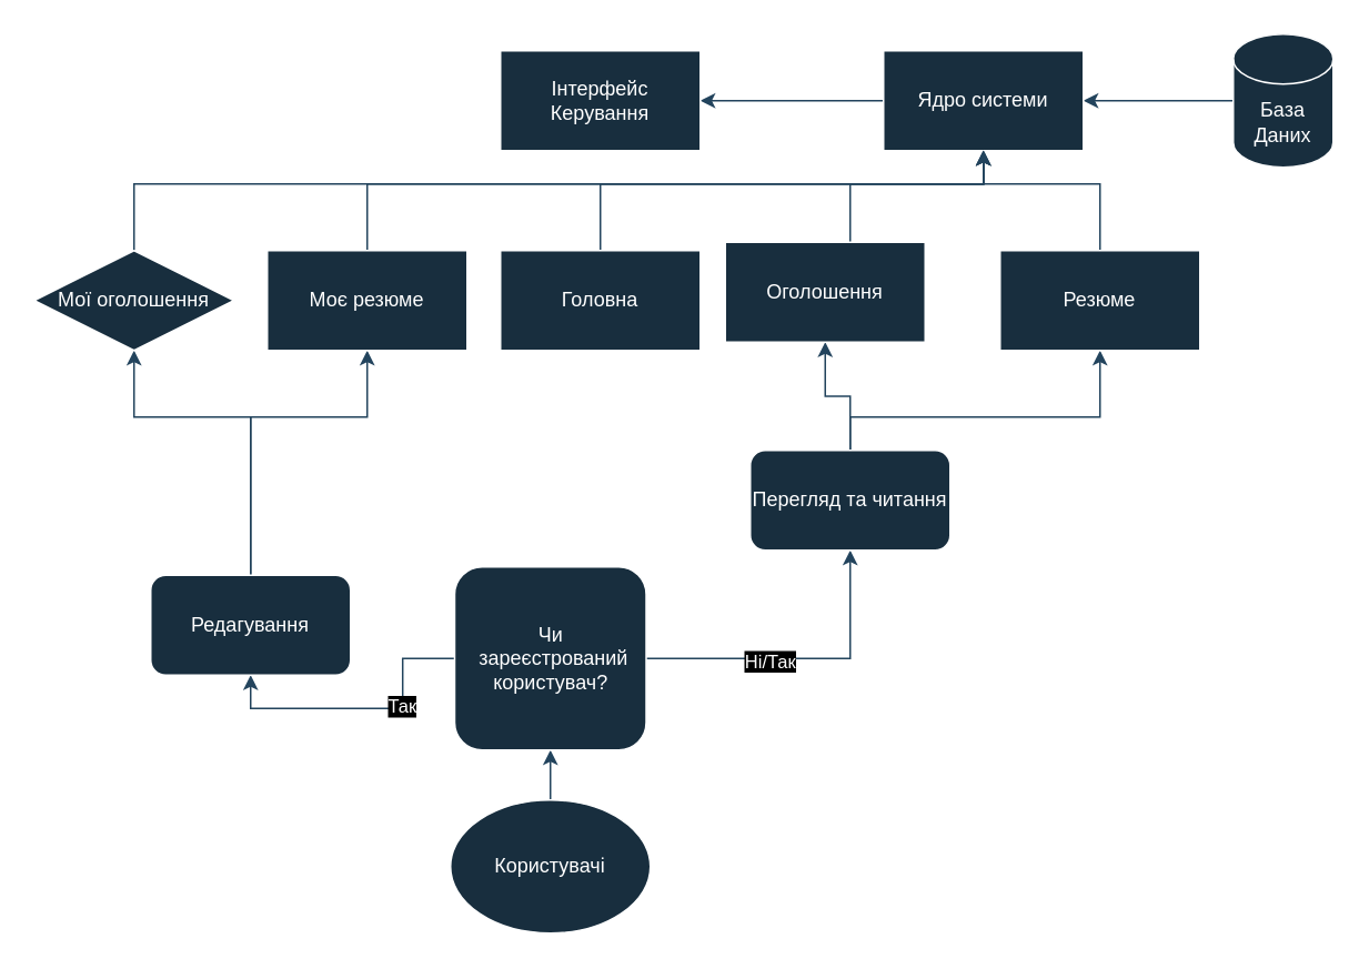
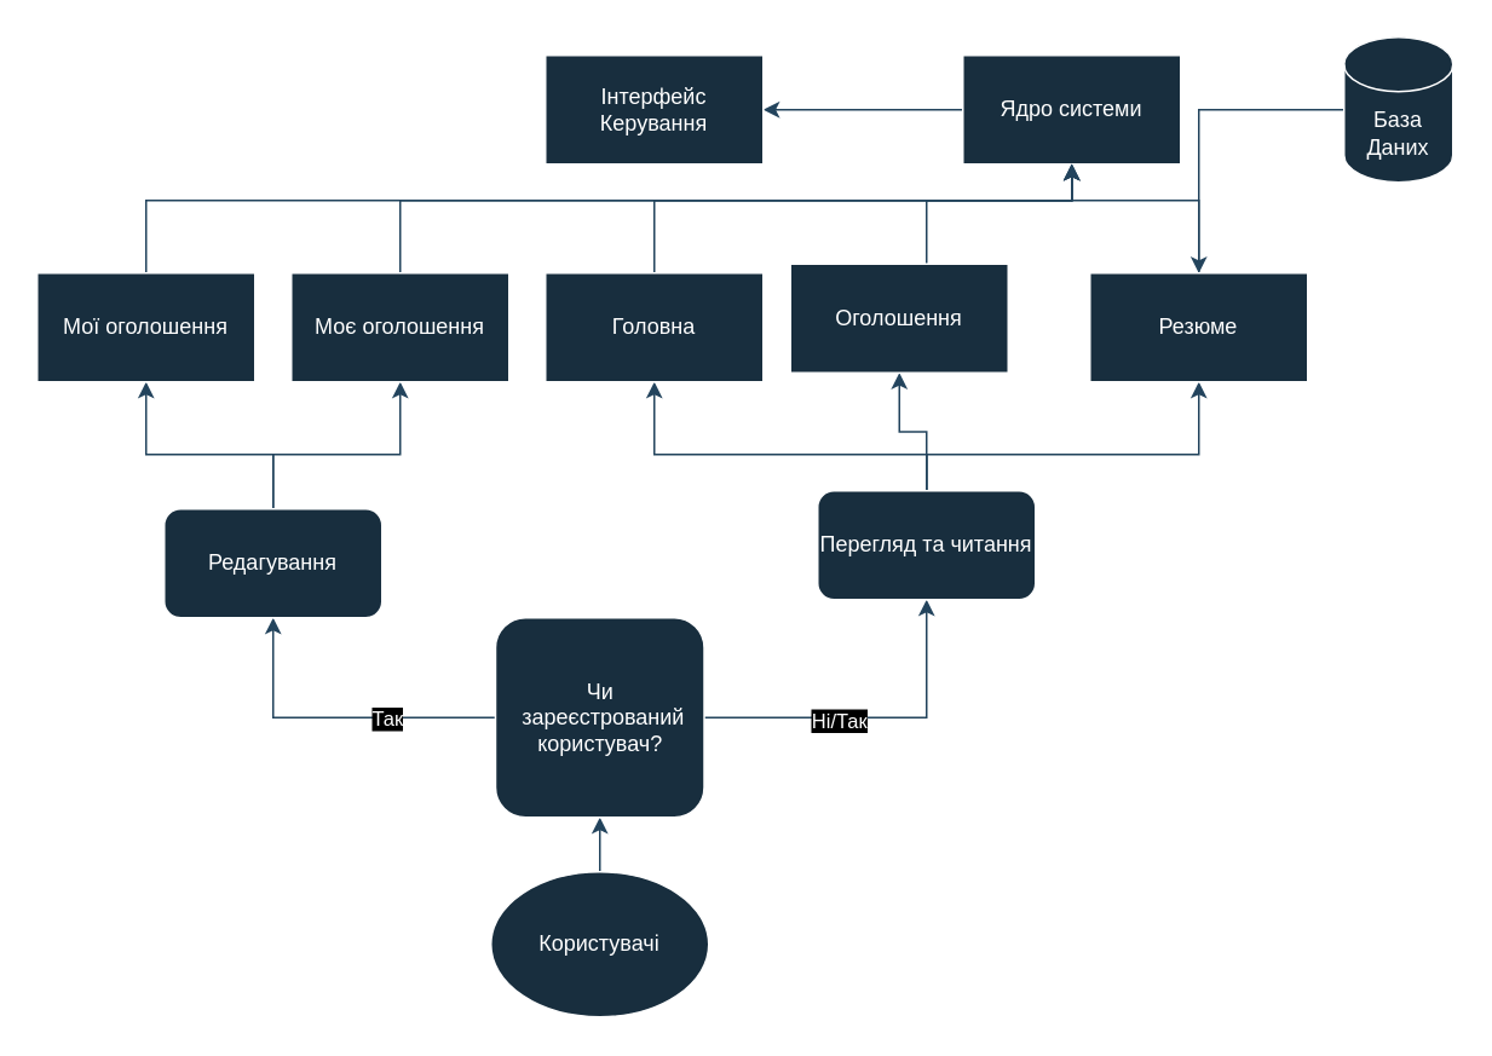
  <mxCell id="0" />
  <mxCell id="1" parent="0" />
  <mxCell id="2" value="" style="edgeStyle=orthogonalEdgeStyle;rounded=0;orthogonalLoop=1;jettySize=auto;html=1;strokeColor=#23445D;labelBackgroundColor=none;fontColor=default;" edge="1" parent="1" source="3" target="12"><mxGeometry relative="1" as="geometry" /></mxCell>
  <mxCell id="3" value="Користувачі" style="ellipse;whiteSpace=wrap;html=1;strokeColor=#FFFFFF;fontColor=#FFFFFF;fillColor=#182E3E;labelBackgroundColor=none;" vertex="1" parent="1"><mxGeometry x="270" y="480" width="120" height="80" as="geometry" /></mxCell>
- <mxCell id="4" value="" style="edgeStyle=orthogonalEdgeStyle;rounded=0;orthogonalLoop=1;jettySize=auto;html=1;strokeColor=#23445D;labelBackgroundColor=none;fontColor=default;" edge="1" parent="1" source="5" target="7"><mxGeometry relative="1" as="geometry" /></mxCell>
+ <mxCell id="4" value="" style="edgeStyle=orthogonalEdgeStyle;rounded=0;orthogonalLoop=1;jettySize=auto;html=1;strokeColor=#23445D;labelBackgroundColor=none;fontColor=default;" edge="1" parent="1" source="5" target="22"><mxGeometry relative="1" as="geometry" /></mxCell>
  <mxCell id="5" value="База&lt;div&gt;Даних&lt;/div&gt;" style="shape=cylinder3;whiteSpace=wrap;html=1;boundedLbl=1;backgroundOutline=1;size=15;strokeColor=#FFFFFF;fontColor=#FFFFFF;fillColor=#182E3E;labelBackgroundColor=none;" vertex="1" parent="1"><mxGeometry x="740" y="20" width="60" height="80" as="geometry" /></mxCell>
  <mxCell id="6" style="edgeStyle=orthogonalEdgeStyle;rounded=0;orthogonalLoop=1;jettySize=auto;html=1;entryX=1;entryY=0.5;entryDx=0;entryDy=0;strokeColor=#23445D;" edge="1" parent="1" source="7" target="30"><mxGeometry relative="1" as="geometry" /></mxCell>
  <mxCell id="7" value="Ядро системи" style="rounded=0;whiteSpace=wrap;html=1;strokeColor=#FFFFFF;fontColor=#FFFFFF;fillColor=#182E3E;labelBackgroundColor=none;" vertex="1" parent="1"><mxGeometry x="530" y="30" width="120" height="60" as="geometry" /></mxCell>
  <mxCell id="8" value="" style="edgeStyle=orthogonalEdgeStyle;rounded=0;orthogonalLoop=1;jettySize=auto;html=1;strokeColor=#23445D;labelBackgroundColor=none;fontColor=default;" edge="1" parent="1" source="12" target="16"><mxGeometry relative="1" as="geometry" /></mxCell>
  <mxCell id="9" value="Ні/Так" style="edgeLabel;html=1;align=center;verticalAlign=middle;resizable=0;points=[];strokeColor=#FFFFFF;fontColor=#FFFFFF;fillColor=#182E3E;labelBackgroundColor=#000000;" vertex="1" connectable="0" parent="8"><mxGeometry x="-0.215" y="-1" relative="1" as="geometry"><mxPoint as="offset" /></mxGeometry></mxCell>
  <mxCell id="10" style="edgeStyle=orthogonalEdgeStyle;rounded=0;orthogonalLoop=1;jettySize=auto;html=1;entryX=0.5;entryY=1;entryDx=0;entryDy=0;strokeColor=#23445D;" edge="1" parent="1" source="12" target="25"><mxGeometry relative="1" as="geometry" /></mxCell>
  <mxCell id="11" value="Так" style="edgeLabel;html=1;align=center;verticalAlign=middle;resizable=0;points=[];strokeColor=#FFFFFF;fontColor=#FFFFFF;fillColor=#182E3E;labelBackgroundColor=#000000;" vertex="1" connectable="0" parent="10"><mxGeometry x="-0.319" y="-1" relative="1" as="geometry"><mxPoint y="1" as="offset" /></mxGeometry></mxCell>
  <mxCell id="12" value="Чи&lt;br&gt;&amp;nbsp;зареєстрований користувач?" style="whiteSpace=wrap;html=1;strokeColor=#FFFFFF;fontColor=#FFFFFF;fillColor=#182E3E;labelBackgroundColor=none;rounded=1;" vertex="1" parent="1"><mxGeometry x="272.5" y="340" width="115" height="110" as="geometry" /></mxCell>
+ <mxCell id="13" style="edgeStyle=orthogonalEdgeStyle;rounded=0;orthogonalLoop=1;jettySize=auto;html=1;entryX=0.5;entryY=1;entryDx=0;entryDy=0;strokeColor=#23445D;" edge="1" parent="1" source="16" target="18"><mxGeometry relative="1" as="geometry"><Array as="points"><mxPoint x="510" y="250" /><mxPoint x="360" y="250" /></Array></mxGeometry></mxCell>
  <mxCell id="14" style="edgeStyle=orthogonalEdgeStyle;rounded=0;orthogonalLoop=1;jettySize=auto;html=1;entryX=0.5;entryY=1;entryDx=0;entryDy=0;strokeColor=#23445D;" edge="1" parent="1" source="16" target="20"><mxGeometry relative="1" as="geometry" /></mxCell>
  <mxCell id="15" style="edgeStyle=orthogonalEdgeStyle;rounded=0;orthogonalLoop=1;jettySize=auto;html=1;entryX=0.5;entryY=1;entryDx=0;entryDy=0;strokeColor=#23445D;" edge="1" parent="1" source="16" target="22"><mxGeometry relative="1" as="geometry"><Array as="points"><mxPoint x="510" y="250" /><mxPoint x="660" y="250" /></Array></mxGeometry></mxCell>
  <mxCell id="16" value="Перегляд та читання" style="rounded=1;whiteSpace=wrap;html=1;strokeColor=#FFFFFF;fontColor=#FFFFFF;fillColor=#182E3E;labelBackgroundColor=none;" vertex="1" parent="1"><mxGeometry x="450" y="270" width="120" height="60" as="geometry" /></mxCell>
  <mxCell id="17" style="edgeStyle=orthogonalEdgeStyle;rounded=0;orthogonalLoop=1;jettySize=auto;html=1;entryX=0.5;entryY=1;entryDx=0;entryDy=0;strokeColor=#23445D;" edge="1" parent="1" source="18" target="7"><mxGeometry relative="1" as="geometry"><Array as="points"><mxPoint x="360" y="110" /><mxPoint x="590" y="110" /></Array></mxGeometry></mxCell>
  <mxCell id="18" value="Головна" style="rounded=0;whiteSpace=wrap;html=1;strokeColor=#FFFFFF;fontColor=#FFFFFF;fillColor=#182E3E;" vertex="1" parent="1"><mxGeometry x="300" y="150" width="120" height="60" as="geometry" /></mxCell>
  <mxCell id="19" style="edgeStyle=orthogonalEdgeStyle;rounded=0;orthogonalLoop=1;jettySize=auto;html=1;entryX=0.5;entryY=1;entryDx=0;entryDy=0;strokeColor=#23445D;" edge="1" parent="1" source="20" target="7"><mxGeometry relative="1" as="geometry"><Array as="points"><mxPoint x="510" y="110" /><mxPoint x="590" y="110" /></Array></mxGeometry></mxCell>
  <mxCell id="20" value="Оголошення" style="rounded=0;whiteSpace=wrap;html=1;strokeColor=#FFFFFF;fontColor=#FFFFFF;fillColor=#182E3E;" vertex="1" parent="1"><mxGeometry x="435" y="145" width="120" height="60" as="geometry" /></mxCell>
  <mxCell id="21" style="edgeStyle=orthogonalEdgeStyle;rounded=0;orthogonalLoop=1;jettySize=auto;html=1;entryX=0.5;entryY=1;entryDx=0;entryDy=0;strokeColor=#23445D;" edge="1" parent="1" source="22" target="7"><mxGeometry relative="1" as="geometry"><Array as="points"><mxPoint x="660" y="110" /><mxPoint x="590" y="110" /></Array></mxGeometry></mxCell>
  <mxCell id="22" value="Резюме" style="rounded=0;whiteSpace=wrap;html=1;strokeColor=#FFFFFF;fontColor=#FFFFFF;fillColor=#182E3E;" vertex="1" parent="1"><mxGeometry x="600" y="150" width="120" height="60" as="geometry" /></mxCell>
  <mxCell id="23" style="edgeStyle=orthogonalEdgeStyle;rounded=0;orthogonalLoop=1;jettySize=auto;html=1;entryX=0.5;entryY=1;entryDx=0;entryDy=0;strokeColor=#23445D;" edge="1" parent="1" source="25" target="27"><mxGeometry relative="1" as="geometry"><Array as="points"><mxPoint x="150" y="250" /><mxPoint x="80" y="250" /></Array></mxGeometry></mxCell>
  <mxCell id="24" style="edgeStyle=orthogonalEdgeStyle;rounded=0;orthogonalLoop=1;jettySize=auto;html=1;entryX=0.5;entryY=1;entryDx=0;entryDy=0;strokeColor=#23445D;" edge="1" parent="1" source="25" target="29"><mxGeometry relative="1" as="geometry"><Array as="points"><mxPoint x="150" y="250" /><mxPoint x="220" y="250" /></Array></mxGeometry></mxCell>
- <mxCell id="25" value="Редагування" style="rounded=1;whiteSpace=wrap;html=1;strokeColor=#FFFFFF;fontColor=#FFFFFF;fillColor=#182E3E;labelBackgroundColor=none;" vertex="1" parent="1"><mxGeometry x="90" y="345" width="120" height="60" as="geometry" /></mxCell>
+ <mxCell id="25" value="Редагування" style="rounded=1;whiteSpace=wrap;html=1;strokeColor=#FFFFFF;fontColor=#FFFFFF;fillColor=#182E3E;labelBackgroundColor=none;" vertex="1" parent="1"><mxGeometry x="90" y="280" width="120" height="60" as="geometry" /></mxCell>
  <mxCell id="26" style="edgeStyle=orthogonalEdgeStyle;rounded=0;orthogonalLoop=1;jettySize=auto;html=1;entryX=0.5;entryY=1;entryDx=0;entryDy=0;strokeColor=#23445D;" edge="1" parent="1" source="27" target="7"><mxGeometry relative="1" as="geometry"><Array as="points"><mxPoint x="80" y="110" /><mxPoint x="590" y="110" /></Array></mxGeometry></mxCell>
- <mxCell id="27" value="Мої оголошення" style="rhombus;whiteSpace=wrap;html=1;strokeColor=#FFFFFF;fontColor=#FFFFFF;fillColor=#182E3E;" vertex="1" parent="1"><mxGeometry x="20" y="150" width="120" height="60" as="geometry" /></mxCell>
+ <mxCell id="27" value="Мої оголошення" style="rounded=0;whiteSpace=wrap;html=1;strokeColor=#FFFFFF;fontColor=#FFFFFF;fillColor=#182E3E;" vertex="1" parent="1"><mxGeometry x="20" y="150" width="120" height="60" as="geometry" /></mxCell>
  <mxCell id="28" style="edgeStyle=orthogonalEdgeStyle;rounded=0;orthogonalLoop=1;jettySize=auto;html=1;entryX=0.5;entryY=1;entryDx=0;entryDy=0;strokeColor=#23445D;" edge="1" parent="1" source="29" target="7"><mxGeometry relative="1" as="geometry"><Array as="points"><mxPoint x="220" y="110" /><mxPoint x="590" y="110" /></Array></mxGeometry></mxCell>
- <mxCell id="29" value="Моє резюме" style="rounded=0;whiteSpace=wrap;html=1;strokeColor=#FFFFFF;fontColor=#FFFFFF;fillColor=#182E3E;" vertex="1" parent="1"><mxGeometry x="160" y="150" width="120" height="60" as="geometry" /></mxCell>
+ <mxCell id="29" value="Моє оголошення" style="rounded=0;whiteSpace=wrap;html=1;strokeColor=#FFFFFF;fontColor=#FFFFFF;fillColor=#182E3E;" vertex="1" parent="1"><mxGeometry x="160" y="150" width="120" height="60" as="geometry" /></mxCell>
  <mxCell id="30" value="Інтерфейс&lt;div&gt;Керування&lt;/div&gt;" style="rounded=0;whiteSpace=wrap;html=1;strokeColor=#FFFFFF;fontColor=#FFFFFF;fillColor=#182E3E;" vertex="1" parent="1"><mxGeometry x="300" y="30" width="120" height="60" as="geometry" /></mxCell>
